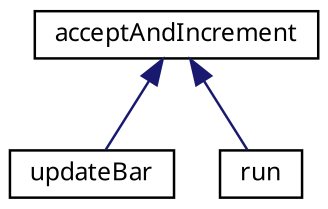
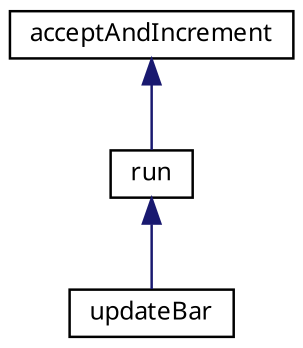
  digraph {
    fontname="Noto Sans"
    rankdir=TB
    node [color=black fillcolor=white fontname="Noto Sans" fontsize=10 shape=record style=filled]
    edge [color=midnightblue dir=back fontname="Noto Sans" fontsize=10 labelfontname=FreeSans labelfontsize=10 style=solid]
    n1 [height=0.2 label=updateBar width=0.4]
    n2 [height=0.2 label=acceptAndIncrement width=0.4]
    n3 [height=0.2 label=run width=0.4]
    n2 -> n3
-   n2 -> n1
+   n3 -> n1
  }
